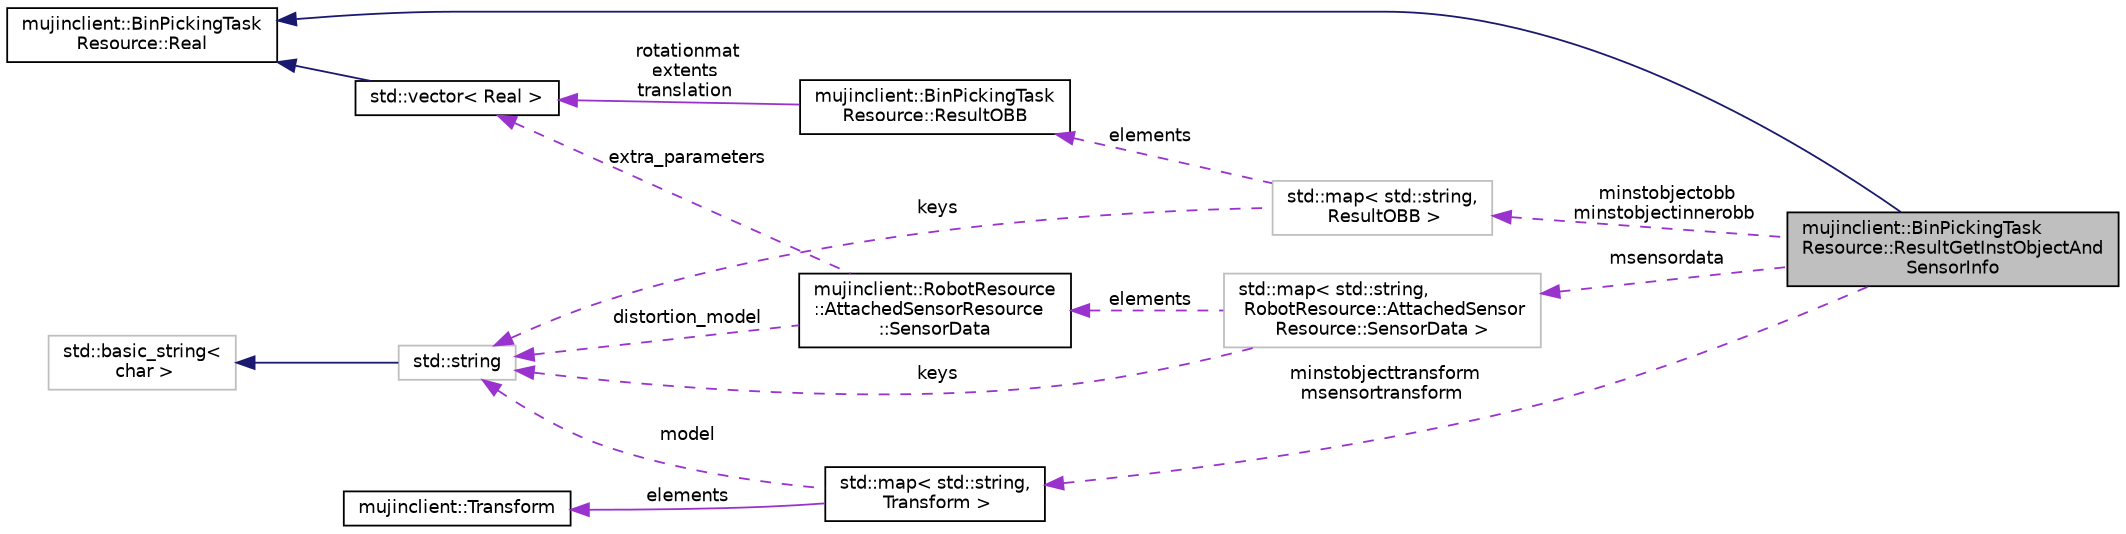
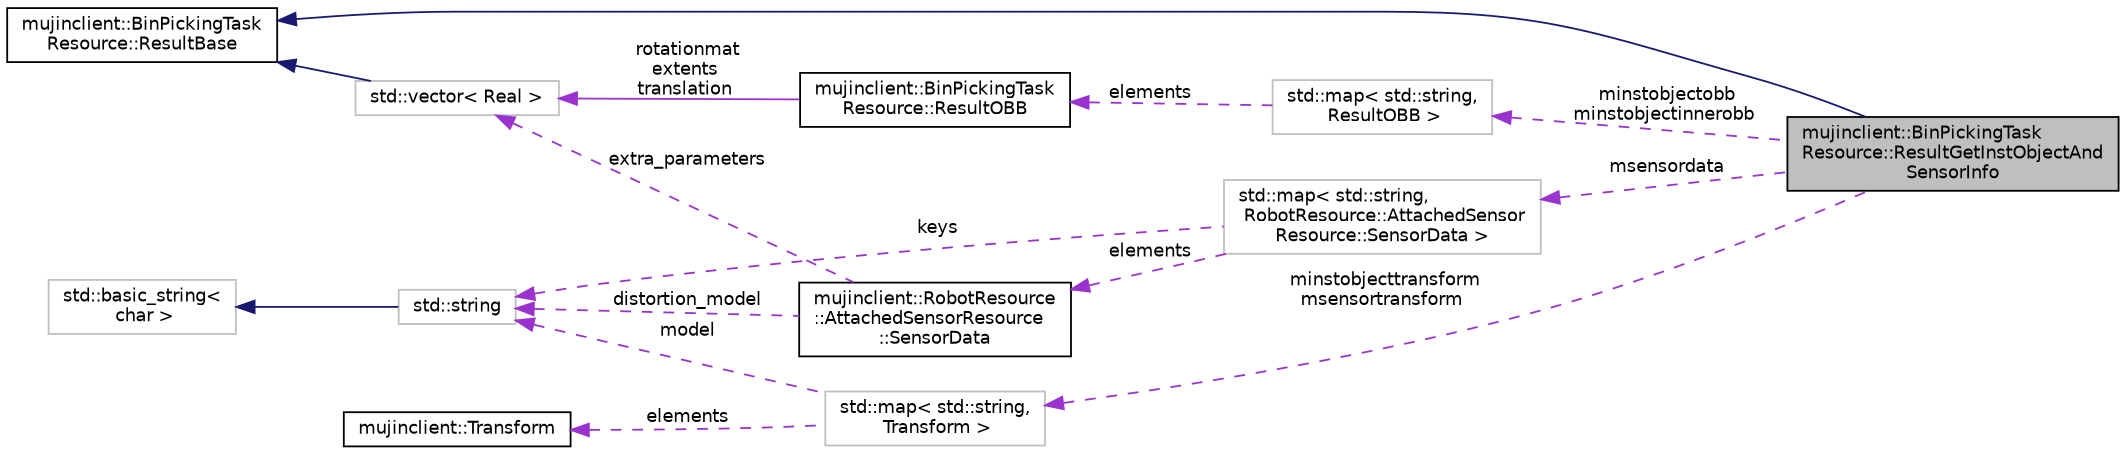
  digraph {
    rankdir=LR
    node [color=grey75 fontname=Helvetica fontsize=10 shape=record]
    edge [color=darkorchid3 dir=back fontname=Helvetica fontsize=10 labelfontname=Helvetica labelfontsize=10 style=dashed]
    n1 [color=black fillcolor=grey75 fontcolor=black height=0.2 label="mujinclient::BinPickingTask\lResource::ResultGetInstObjectAnd\lSensorInfo" style=filled width=0.4]
-   n2 [color=black height=0.2 label="mujinclient::BinPickingTask\lResource::Real" width=0.4]
-   n3 [color=black height=0.2 label="std::vector\< Real \>" width=0.4]
+   n2 [color=black height=0.2 label="mujinclient::BinPickingTask\lResource::ResultBase" width=0.4]
+   n3 [height=0.2 label="std::vector\< Real \>" width=0.4]
    n4 [color=black height=0.2 label="mujinclient::BinPickingTask\lResource::ResultOBB" width=0.4]
    n5 [height=0.2 label="std::map\< std::string,\l ResultOBB \>" width=0.4]
-   n6 [color=black height=0.2 label="std::map\< std::string,\l Transform \>" width=0.4]
+   n6 [height=0.2 label="std::map\< std::string,\l Transform \>" width=0.4]
    n7 [color=black height=0.2 label="mujinclient::Transform" width=0.4]
    n8 [height=0.2 label="std::string" width=0.4]
    n9 [height=0.2 label="std::map\< std::string,\l RobotResource::AttachedSensor\lResource::SensorData \>" width=0.4]
    n10 [color=black height=0.2 label="mujinclient::RobotResource\l::AttachedSensorResource\l::SensorData" width=0.4]
    n11 [height=0.2 label="std::basic_string\<\l char \>" width=0.4]
    n2 -> n1 [color=midnightblue style=solid]
    n2 -> n3 [color=midnightblue style=solid]
    n3 -> n4 [label=" rotationmat\nextents\ntranslation" style=solid]
    n3 -> n10 [label=" extra_parameters"]
    n4 -> n5 [label=" elements"]
    n5 -> n1 [label=" minstobjectobb\nminstobjectinnerobb"]
    n6 -> n1 [label=" minstobjecttransform\nmsensortransform"]
-   n7 -> n6 [label=" elements" style=solid]
-   n8 -> n5 [label=" keys"]
+   n7 -> n6 [label=" elements"]
    n8 -> n6 [label=" model"]
    n8 -> n9 [label=" keys"]
    n8 -> n10 [label=" distortion_model"]
    n9 -> n1 [label=" msensordata"]
    n10 -> n9 [label=" elements"]
    n11 -> n8 [color=midnightblue style=solid]
  }
